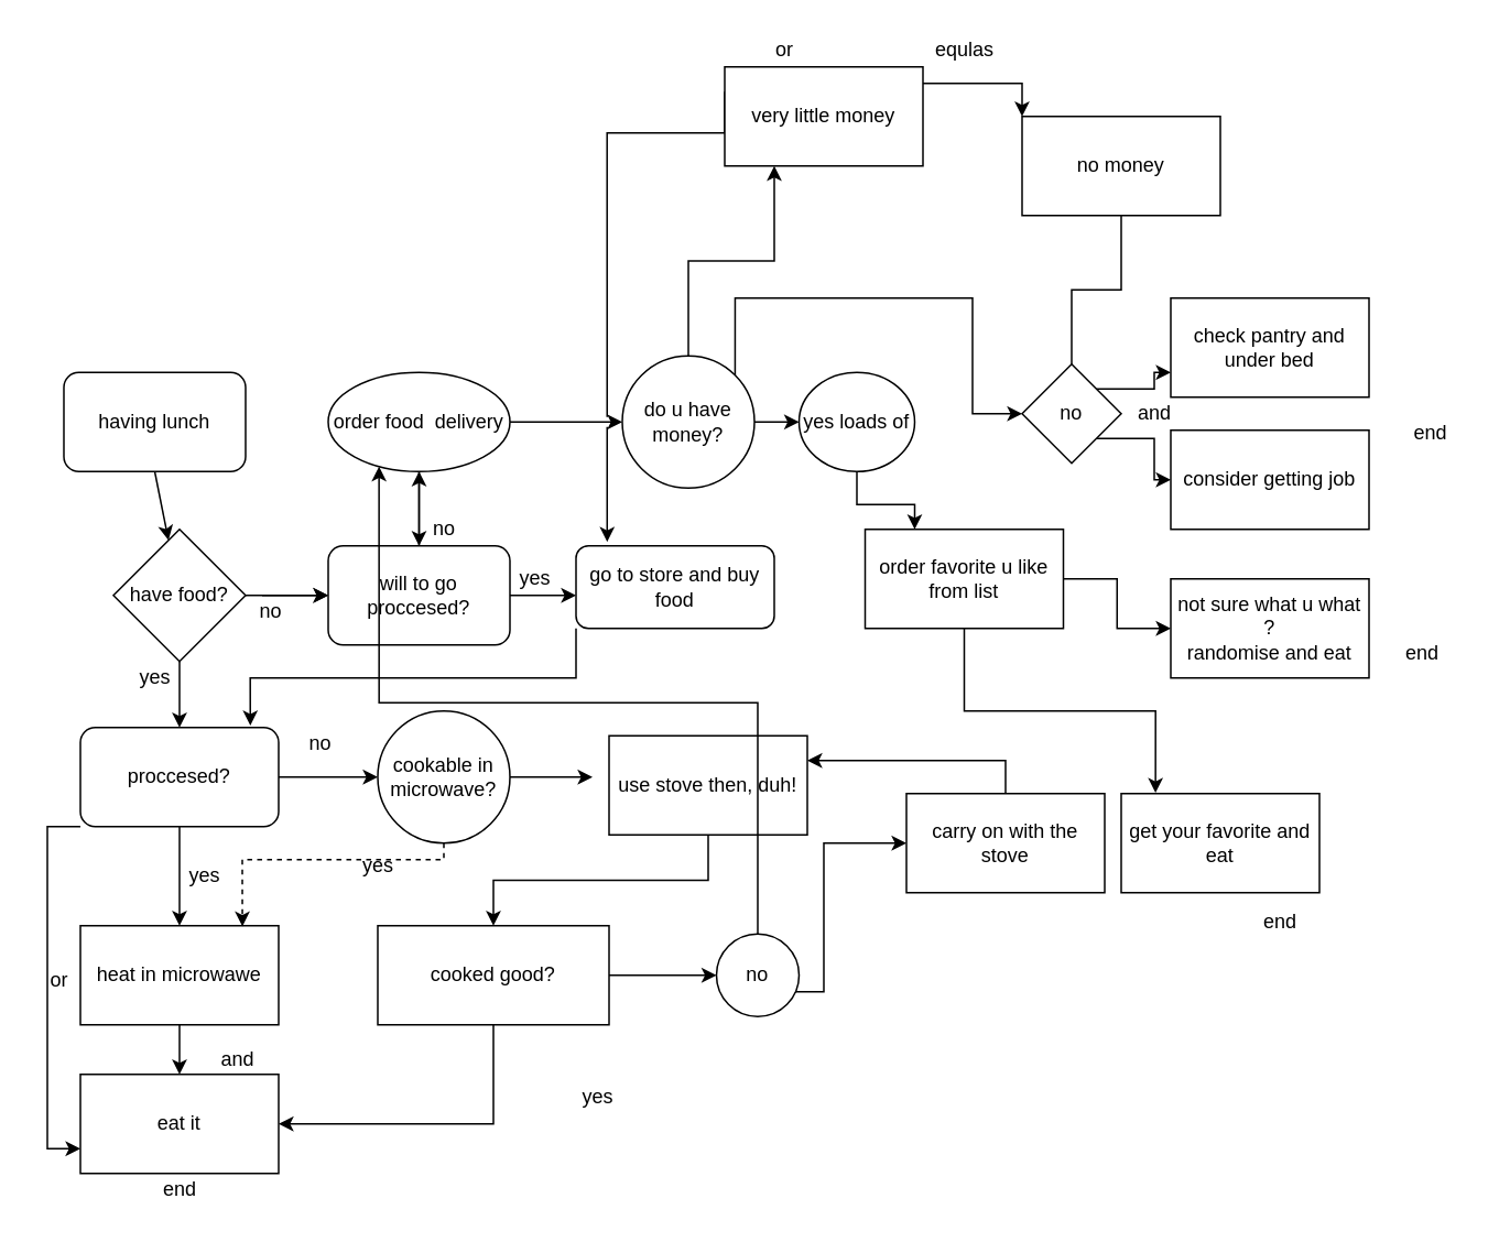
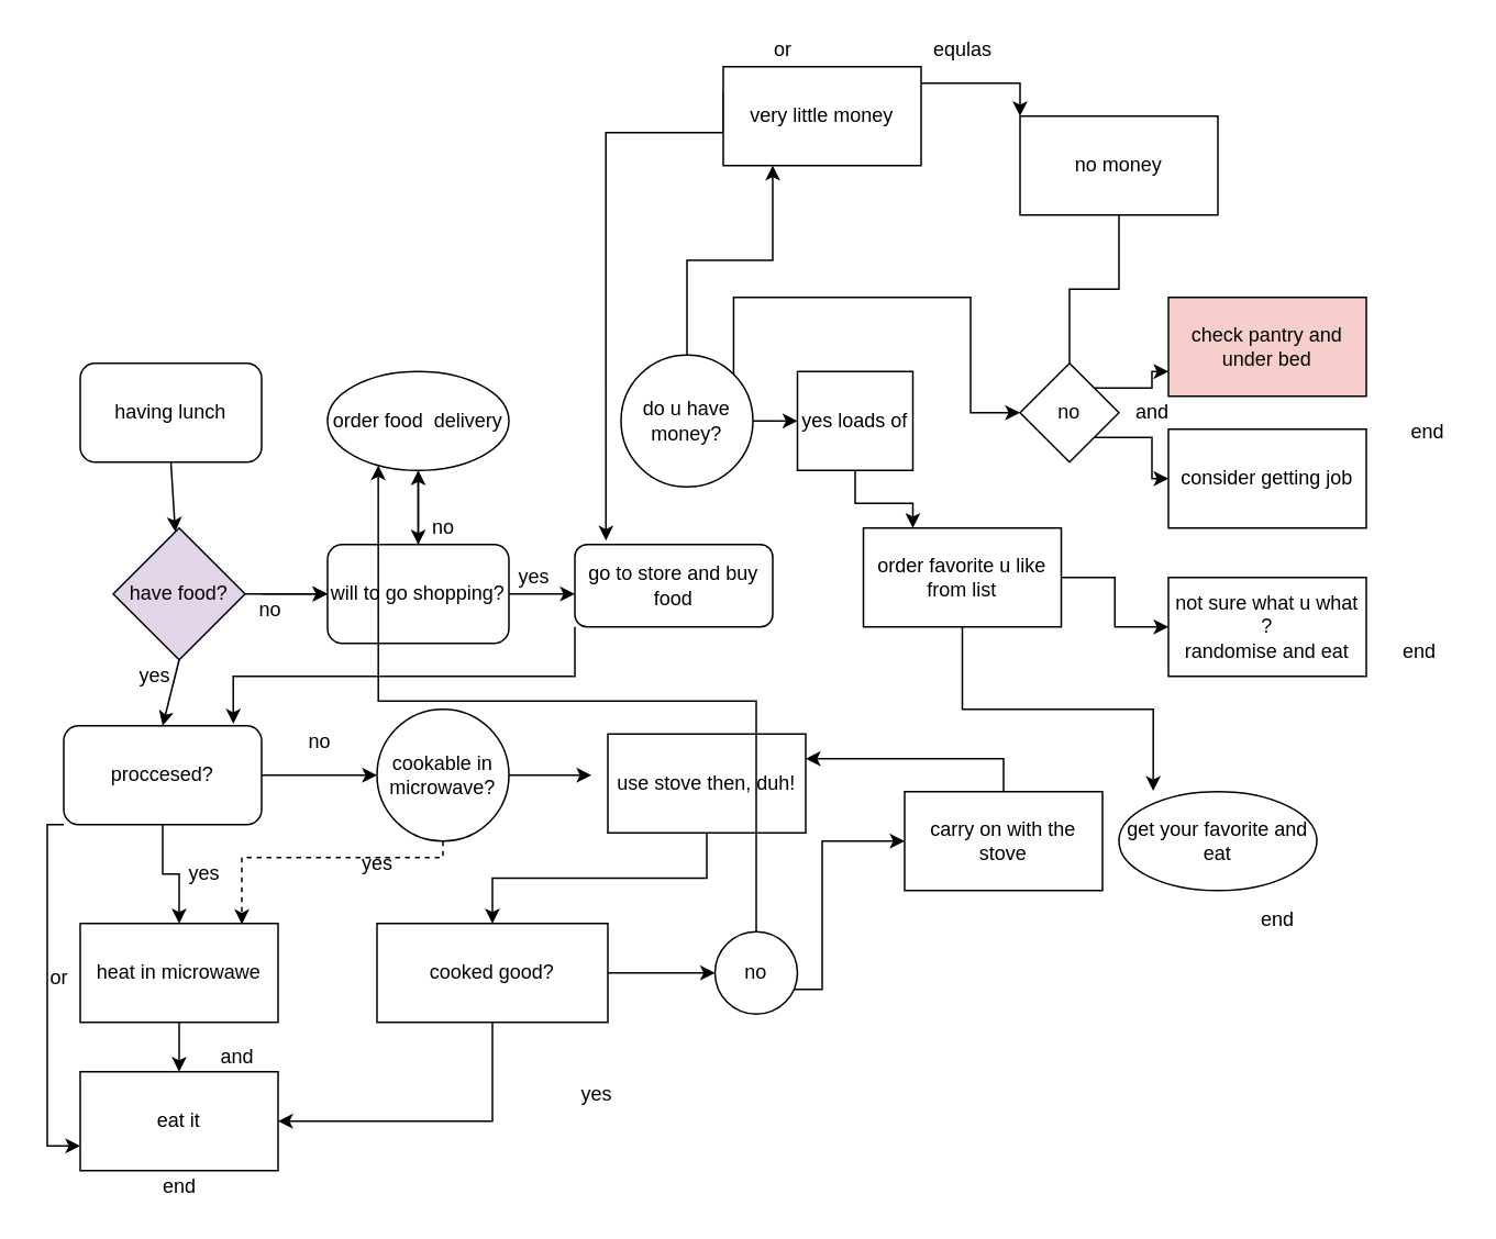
  <mxCell id="0" />
  <mxCell id="1" parent="0" />
- <mxCell id="2" value="having lunch" style="rounded=1;whiteSpace=wrap;html=1;" vertex="1" parent="1"><mxGeometry x="38" y="225" width="110" height="60" as="geometry" /></mxCell>
+ <mxCell id="2" value="having lunch" style="rounded=1;whiteSpace=wrap;html=1;" vertex="1" parent="1"><mxGeometry x="48" y="220" width="110" height="60" as="geometry" /></mxCell>
  <mxCell id="3" value="" style="edgeStyle=orthogonalEdgeStyle;rounded=0;orthogonalLoop=1;jettySize=auto;html=1;" edge="1" parent="1" source="4" target="7"><mxGeometry relative="1" as="geometry" /></mxCell>
- <mxCell id="4" value="have food?" style="rhombus;whiteSpace=wrap;html=1;" vertex="1" parent="1"><mxGeometry x="68" y="320" width="80" height="80" as="geometry" /></mxCell>
+ <mxCell id="4" value="have food?" style="rhombus;whiteSpace=wrap;html=1;fillColor=#e1d5e7;" vertex="1" parent="1"><mxGeometry x="68" y="320" width="80" height="80" as="geometry" /></mxCell>
  <mxCell id="5" value="" style="edgeStyle=orthogonalEdgeStyle;rounded=0;orthogonalLoop=1;jettySize=auto;html=1;" edge="1" parent="1" source="7"><mxGeometry relative="1" as="geometry"><mxPoint x="348" y="360" as="targetPoint" /></mxGeometry></mxCell>
  <mxCell id="6" value="" style="edgeStyle=orthogonalEdgeStyle;rounded=0;orthogonalLoop=1;jettySize=auto;html=1;" edge="1" parent="1" source="7" target="10"><mxGeometry relative="1" as="geometry" /></mxCell>
- <mxCell id="7" value="will to go proccesed?" style="rounded=1;whiteSpace=wrap;html=1;" vertex="1" parent="1"><mxGeometry x="198" y="330" width="110" height="60" as="geometry" /></mxCell>
+ <mxCell id="7" value="will to go shopping?" style="rounded=1;whiteSpace=wrap;html=1;" vertex="1" parent="1"><mxGeometry x="198" y="330" width="110" height="60" as="geometry" /></mxCell>
  <mxCell id="8" value="" style="edgeStyle=orthogonalEdgeStyle;rounded=0;orthogonalLoop=1;jettySize=auto;html=1;" edge="1" parent="1" source="10" target="7"><mxGeometry relative="1" as="geometry" /></mxCell>
- <mxCell id="9" style="edgeStyle=orthogonalEdgeStyle;rounded=0;jumpStyle=gap;orthogonalLoop=1;jettySize=auto;html=1;exitX=1;exitY=0.5;exitDx=0;exitDy=0;" edge="1" parent="1" source="10" target="29"><mxGeometry relative="1" as="geometry" /></mxCell>
  <mxCell id="10" value="order food&amp;nbsp; delivery" style="ellipse;whiteSpace=wrap;html=1;" vertex="1" parent="1"><mxGeometry x="198" y="225" width="110" height="60" as="geometry" /></mxCell>
  <mxCell id="11" style="edgeStyle=orthogonalEdgeStyle;rounded=0;jumpStyle=gap;orthogonalLoop=1;jettySize=auto;html=1;exitX=0;exitY=1;exitDx=0;exitDy=0;entryX=0.857;entryY=-0.02;entryDx=0;entryDy=0;entryPerimeter=0;" edge="1" parent="1" source="12" target="16"><mxGeometry relative="1" as="geometry" /></mxCell>
  <mxCell id="12" value="go to store and buy food" style="rounded=1;whiteSpace=wrap;html=1;" vertex="1" parent="1"><mxGeometry x="348" y="330" width="120" height="50" as="geometry" /></mxCell>
  <mxCell id="13" style="edgeStyle=orthogonalEdgeStyle;rounded=0;orthogonalLoop=1;jettySize=auto;html=1;entryX=0.5;entryY=0;entryDx=0;entryDy=0;" edge="1" parent="1" source="16" target="39"><mxGeometry relative="1" as="geometry" /></mxCell>
  <mxCell id="14" style="edgeStyle=orthogonalEdgeStyle;rounded=0;orthogonalLoop=1;jettySize=auto;html=1;exitX=1;exitY=0.5;exitDx=0;exitDy=0;" edge="1" parent="1" source="16"><mxGeometry relative="1" as="geometry"><mxPoint x="228" y="470" as="targetPoint" /></mxGeometry></mxCell>
  <mxCell id="15" style="edgeStyle=orthogonalEdgeStyle;rounded=0;jumpStyle=gap;orthogonalLoop=1;jettySize=auto;html=1;exitX=0;exitY=1;exitDx=0;exitDy=0;entryX=0;entryY=0.75;entryDx=0;entryDy=0;" edge="1" parent="1" source="16" target="42"><mxGeometry relative="1" as="geometry"><Array as="points"><mxPoint x="28" y="500" /><mxPoint x="28" y="695" /></Array></mxGeometry></mxCell>
- <mxCell id="16" value="proccesed?" style="rounded=1;whiteSpace=wrap;html=1;" vertex="1" parent="1"><mxGeometry x="48" y="440" width="120" height="60" as="geometry" /></mxCell>
+ <mxCell id="16" value="proccesed?" style="rounded=1;whiteSpace=wrap;html=1;" vertex="1" parent="1"><mxGeometry x="38" y="440" width="120" height="60" as="geometry" /></mxCell>
  <mxCell id="17" value="" style="endArrow=classic;html=1;exitX=0.5;exitY=1;exitDx=0;exitDy=0;" edge="1" parent="1" source="2" target="4"><mxGeometry width="50" height="50" relative="1" as="geometry"><mxPoint x="83" y="300" as="sourcePoint" /><mxPoint x="133" y="250" as="targetPoint" /></mxGeometry></mxCell>
  <mxCell id="18" value="" style="endArrow=classic;html=1;" edge="1" parent="1" target="7"><mxGeometry width="50" height="50" relative="1" as="geometry"><mxPoint x="158" y="360" as="sourcePoint" /><mxPoint x="188" y="310" as="targetPoint" /></mxGeometry></mxCell>
  <mxCell id="19" value="" style="endArrow=classic;html=1;exitX=0.5;exitY=1;exitDx=0;exitDy=0;entryX=0.5;entryY=0;entryDx=0;entryDy=0;" edge="1" parent="1" source="4" target="16"><mxGeometry width="50" height="50" relative="1" as="geometry"><mxPoint x="208" y="470" as="sourcePoint" /><mxPoint x="208" y="520" as="targetPoint" /></mxGeometry></mxCell>
  <mxCell id="20" value="yes" style="text;html=1;align=center;verticalAlign=middle;resizable=0;points=[];autosize=1;" vertex="1" parent="1"><mxGeometry x="78" y="400" width="30" height="20" as="geometry" /></mxCell>
  <mxCell id="21" value="no" style="text;html=1;align=center;verticalAlign=middle;resizable=0;points=[];autosize=1;" vertex="1" parent="1"><mxGeometry x="148" y="360" width="30" height="20" as="geometry" /></mxCell>
  <mxCell id="22" value="no" style="text;html=1;align=center;verticalAlign=middle;resizable=0;points=[];autosize=1;" vertex="1" parent="1"><mxGeometry x="253" y="310" width="30" height="20" as="geometry" /></mxCell>
  <mxCell id="23" style="edgeStyle=orthogonalEdgeStyle;rounded=0;jumpStyle=gap;orthogonalLoop=1;jettySize=auto;html=1;entryX=0;entryY=0;entryDx=0;entryDy=0;" edge="1" parent="1" source="25" target="31"><mxGeometry relative="1" as="geometry"><mxPoint x="588" as="targetPoint" y="200" /><Array as="points"><mxPoint x="618" y="50" /></Array></mxGeometry></mxCell>
  <mxCell id="24" style="edgeStyle=orthogonalEdgeStyle;rounded=0;jumpStyle=gap;orthogonalLoop=1;jettySize=auto;html=1;exitX=0;exitY=0.25;exitDx=0;exitDy=0;entryX=0.157;entryY=-0.048;entryDx=0;entryDy=0;entryPerimeter=0;" edge="1" parent="1" source="25" target="12"><mxGeometry relative="1" as="geometry"><Array as="points"><mxPoint x="438" y="80" /><mxPoint x="367" y="80" /></Array></mxGeometry></mxCell>
  <mxCell id="25" value="very little money" style="rounded=0;whiteSpace=wrap;html=1;" vertex="1" parent="1"><mxGeometry x="438" y="40" width="120" height="60" as="geometry" /></mxCell>
  <mxCell id="26" style="edgeStyle=orthogonalEdgeStyle;rounded=0;jumpStyle=gap;orthogonalLoop=1;jettySize=auto;html=1;exitX=1;exitY=0.5;exitDx=0;exitDy=0;entryX=0;entryY=0.5;entryDx=0;entryDy=0;" edge="1" parent="1" source="29" target="65"><mxGeometry relative="1" as="geometry" /></mxCell>
  <mxCell id="27" style="edgeStyle=orthogonalEdgeStyle;rounded=0;jumpStyle=gap;orthogonalLoop=1;jettySize=auto;html=1;exitX=0.5;exitY=0;exitDx=0;exitDy=0;entryX=0.25;entryY=1;entryDx=0;entryDy=0;" edge="1" parent="1" source="29" target="25"><mxGeometry relative="1" as="geometry" /></mxCell>
  <mxCell id="28" style="edgeStyle=orthogonalEdgeStyle;rounded=0;jumpStyle=gap;orthogonalLoop=1;jettySize=auto;html=1;exitX=1;exitY=0;exitDx=0;exitDy=0;entryX=0;entryY=0.5;entryDx=0;entryDy=0;" edge="1" parent="1" source="29" target="35"><mxGeometry relative="1" as="geometry"><mxPoint x="458" y="190" as="targetPoint" /><Array as="points"><mxPoint x="444" y="180" /><mxPoint x="588" y="180" /><mxPoint x="588" y="250" /></Array></mxGeometry></mxCell>
  <mxCell id="29" value="do u have money?" style="ellipse;whiteSpace=wrap;html=1;aspect=fixed;" vertex="1" parent="1"><mxGeometry x="376" y="215" width="80" height="80" as="geometry" /></mxCell>
  <mxCell id="30" style="edgeStyle=orthogonalEdgeStyle;rounded=0;orthogonalLoop=1;jettySize=auto;html=1;exitX=1;exitY=0.5;exitDx=0;exitDy=0;entryX=0;entryY=0.5;entryDx=0;entryDy=0;" edge="1" parent="1" source="31" target="35"><mxGeometry relative="1" as="geometry"><Array as="points"><mxPoint x="678" y="100" /><mxPoint x="678" y="175" /><mxPoint x="648" y="175" /><mxPoint x="648" y="250" /></Array></mxGeometry></mxCell>
  <mxCell id="31" value="no money" style="rounded=0;whiteSpace=wrap;html=1;" vertex="1" parent="1"><mxGeometry x="618" y="70" width="120" height="60" as="geometry" /></mxCell>
  <mxCell id="32" value="consider getting job" style="rounded=0;whiteSpace=wrap;html=1;" vertex="1" parent="1"><mxGeometry x="708" y="260" width="120" height="60" as="geometry" /></mxCell>
  <mxCell id="33" style="edgeStyle=orthogonalEdgeStyle;rounded=0;orthogonalLoop=1;jettySize=auto;html=1;exitX=1;exitY=0;exitDx=0;exitDy=0;entryX=0;entryY=0.75;entryDx=0;entryDy=0;" edge="1" parent="1" source="35" target="36"><mxGeometry relative="1" as="geometry" /></mxCell>
  <mxCell id="34" style="edgeStyle=orthogonalEdgeStyle;rounded=0;orthogonalLoop=1;jettySize=auto;html=1;exitX=1;exitY=1;exitDx=0;exitDy=0;entryX=0;entryY=0.5;entryDx=0;entryDy=0;" edge="1" parent="1" source="35" target="32"><mxGeometry relative="1" as="geometry" /></mxCell>
  <mxCell id="35" value="no" style="rhombus;whiteSpace=wrap;html=1;" vertex="1" parent="1"><mxGeometry x="618" y="220" width="60" height="60" as="geometry" /></mxCell>
- <mxCell id="36" value="check pantry and under bed" style="rounded=0;whiteSpace=wrap;html=1;" vertex="1" parent="1"><mxGeometry x="708" y="180" width="120" height="60" as="geometry" /></mxCell>
+ <mxCell id="36" value="check pantry and under bed" style="rounded=0;whiteSpace=wrap;html=1;fillColor=#f8cecc;" vertex="1" parent="1"><mxGeometry x="708" y="180" width="120" height="60" as="geometry" /></mxCell>
  <mxCell id="37" value="and" style="text;html=1;align=center;verticalAlign=middle;resizable=0;points=[];autosize=1;" vertex="1" parent="1"><mxGeometry x="678" y="240" width="40" height="20" as="geometry" /></mxCell>
  <mxCell id="38" style="edgeStyle=orthogonalEdgeStyle;rounded=0;orthogonalLoop=1;jettySize=auto;html=1;exitX=0.5;exitY=1;exitDx=0;exitDy=0;entryX=0.5;entryY=0;entryDx=0;entryDy=0;" edge="1" parent="1" source="39" target="42"><mxGeometry relative="1" as="geometry" /></mxCell>
  <mxCell id="39" value="heat in microwawe" style="rounded=0;whiteSpace=wrap;html=1;" vertex="1" parent="1"><mxGeometry x="48" y="560" width="120" height="60" as="geometry" /></mxCell>
  <mxCell id="40" value="yes" style="text;html=1;align=center;verticalAlign=middle;resizable=0;points=[];autosize=1;" vertex="1" parent="1"><mxGeometry x="108" y="520" width="30" height="20" as="geometry" /></mxCell>
  <mxCell id="41" value="no" style="text;html=1;align=center;verticalAlign=middle;resizable=0;points=[];autosize=1;" vertex="1" parent="1"><mxGeometry x="178" y="440" width="30" height="20" as="geometry" /></mxCell>
  <mxCell id="42" value="eat it" style="rounded=0;whiteSpace=wrap;html=1;" vertex="1" parent="1"><mxGeometry x="48" y="650" width="120" height="60" as="geometry" /></mxCell>
  <mxCell id="43" value="end" style="text;html=1;align=center;verticalAlign=middle;resizable=0;points=[];autosize=1;" vertex="1" parent="1"><mxGeometry x="88" y="710" width="40" height="20" as="geometry" /></mxCell>
  <mxCell id="44" style="edgeStyle=orthogonalEdgeStyle;rounded=0;orthogonalLoop=1;jettySize=auto;html=1;entryX=0.817;entryY=0.007;entryDx=0;entryDy=0;entryPerimeter=0;dashed=1;" edge="1" parent="1" source="46" target="39"><mxGeometry relative="1" as="geometry"><Array as="points"><mxPoint x="146" y="520" /></Array></mxGeometry></mxCell>
  <mxCell id="45" style="edgeStyle=orthogonalEdgeStyle;rounded=0;orthogonalLoop=1;jettySize=auto;html=1;" edge="1" parent="1" source="46"><mxGeometry relative="1" as="geometry"><mxPoint x="358" y="470" as="targetPoint" /></mxGeometry></mxCell>
  <mxCell id="46" value="cookable in microwave?" style="ellipse;whiteSpace=wrap;html=1;aspect=fixed;" vertex="1" parent="1"><mxGeometry x="228" y="430" width="80" height="80" as="geometry" /></mxCell>
  <mxCell id="47" value="yes" style="text;html=1;align=center;verticalAlign=middle;resizable=0;points=[];autosize=1;" vertex="1" parent="1"><mxGeometry x="213" y="514" width="30" height="20" as="geometry" /></mxCell>
  <mxCell id="48" style="edgeStyle=orthogonalEdgeStyle;rounded=0;orthogonalLoop=1;jettySize=auto;html=1;exitX=0.5;exitY=1;exitDx=0;exitDy=0;entryX=0.5;entryY=0;entryDx=0;entryDy=0;" edge="1" parent="1" source="49" target="53"><mxGeometry relative="1" as="geometry" /></mxCell>
  <mxCell id="49" value="use stove then, duh!" style="rounded=0;whiteSpace=wrap;html=1;" vertex="1" parent="1"><mxGeometry x="368" y="445" width="120" height="60" as="geometry" /></mxCell>
  <mxCell id="50" style="edgeStyle=orthogonalEdgeStyle;rounded=0;orthogonalLoop=1;jettySize=auto;html=1;exitX=0.5;exitY=1;exitDx=0;exitDy=0;entryX=1;entryY=0.5;entryDx=0;entryDy=0;" edge="1" parent="1" source="53" target="42"><mxGeometry relative="1" as="geometry" /></mxCell>
  <mxCell id="51" style="edgeStyle=orthogonalEdgeStyle;rounded=0;orthogonalLoop=1;jettySize=auto;html=1;entryX=0;entryY=0.5;entryDx=0;entryDy=0;" edge="1" parent="1" target="56"><mxGeometry relative="1" as="geometry"><mxPoint x="448" y="590" as="sourcePoint" /><Array as="points"><mxPoint x="448" y="600" /><mxPoint x="498" y="600" /><mxPoint x="498" y="510" /></Array></mxGeometry></mxCell>
  <mxCell id="52" style="edgeStyle=orthogonalEdgeStyle;rounded=0;orthogonalLoop=1;jettySize=auto;html=1;exitX=1;exitY=0.5;exitDx=0;exitDy=0;entryX=0;entryY=0.5;entryDx=0;entryDy=0;" edge="1" parent="1" source="53" target="58"><mxGeometry relative="1" as="geometry" /></mxCell>
  <mxCell id="53" value="cooked good?" style="rounded=0;whiteSpace=wrap;html=1;" vertex="1" parent="1"><mxGeometry x="228" y="560" width="140" height="60" as="geometry" /></mxCell>
  <mxCell id="54" value="yes" style="text;html=1;align=center;verticalAlign=middle;resizable=0;points=[];autosize=1;" vertex="1" parent="1"><mxGeometry x="346" y="654" width="30" height="20" as="geometry" /></mxCell>
  <mxCell id="55" style="edgeStyle=orthogonalEdgeStyle;rounded=0;orthogonalLoop=1;jettySize=auto;html=1;exitX=0.5;exitY=0;exitDx=0;exitDy=0;entryX=1;entryY=0.25;entryDx=0;entryDy=0;" edge="1" parent="1" source="56" target="49"><mxGeometry relative="1" as="geometry" /></mxCell>
  <mxCell id="56" value="carry on with the stove" style="rounded=0;whiteSpace=wrap;html=1;" vertex="1" parent="1"><mxGeometry x="548" y="480" width="120" height="60" as="geometry" /></mxCell>
  <mxCell id="57" style="edgeStyle=orthogonalEdgeStyle;rounded=0;orthogonalLoop=1;jettySize=auto;html=1;exitX=0.5;exitY=0;exitDx=0;exitDy=0;entryX=0.25;entryY=1;entryDx=0;entryDy=0;" edge="1" parent="1" source="58" target="10"><mxGeometry relative="1" as="geometry" /></mxCell>
  <mxCell id="58" value="no" style="ellipse;whiteSpace=wrap;html=1;aspect=fixed;" vertex="1" parent="1"><mxGeometry x="433" y="565" width="50" height="50" as="geometry" /></mxCell>
  <mxCell id="59" value="equlas" style="text;html=1;align=center;verticalAlign=middle;resizable=0;points=[];autosize=1;" vertex="1" parent="1"><mxGeometry x="558" y="20" width="50" height="20" as="geometry" /></mxCell>
  <mxCell id="60" value="end" style="text;html=1;align=center;verticalAlign=middle;resizable=0;points=[];autosize=1;" vertex="1" parent="1"><mxGeometry x="845" y="252" width="40" height="20" as="geometry" /></mxCell>
  <mxCell id="61" value="yes" style="text;html=1;align=center;verticalAlign=middle;resizable=0;points=[];autosize=1;" vertex="1" parent="1"><mxGeometry x="308" y="340" width="30" height="20" as="geometry" /></mxCell>
  <mxCell id="62" value="and" style="text;html=1;align=center;verticalAlign=middle;resizable=0;points=[];autosize=1;" vertex="1" parent="1"><mxGeometry x="123" y="631" width="40" height="20" as="geometry" /></mxCell>
  <mxCell id="63" value="or" style="text;html=1;align=center;verticalAlign=middle;resizable=0;points=[];autosize=1;" vertex="1" parent="1"><mxGeometry x="20" y="583" width="30" height="20" as="geometry" /></mxCell>
  <mxCell id="64" style="edgeStyle=orthogonalEdgeStyle;rounded=0;jumpStyle=gap;orthogonalLoop=1;jettySize=auto;html=1;exitX=0.5;exitY=1;exitDx=0;exitDy=0;entryX=0.25;entryY=0;entryDx=0;entryDy=0;" edge="1" parent="1" source="65" target="68"><mxGeometry relative="1" as="geometry" /></mxCell>
- <mxCell id="65" value="yes loads of" style="ellipse;whiteSpace=wrap;html=1;" vertex="1" parent="1"><mxGeometry x="483" y="225" width="70" height="60" as="geometry" /></mxCell>
+ <mxCell id="65" value="yes loads of" style="rounded=0;whiteSpace=wrap;html=1;" vertex="1" parent="1"><mxGeometry x="483" y="225" width="70" height="60" as="geometry" /></mxCell>
  <mxCell id="66" style="edgeStyle=orthogonalEdgeStyle;rounded=0;jumpStyle=gap;orthogonalLoop=1;jettySize=auto;html=1;exitX=1;exitY=0.5;exitDx=0;exitDy=0;" edge="1" parent="1" source="68" target="69"><mxGeometry relative="1" as="geometry"><mxPoint x="668" y="350" as="targetPoint" /></mxGeometry></mxCell>
  <mxCell id="67" style="edgeStyle=orthogonalEdgeStyle;rounded=0;jumpStyle=gap;orthogonalLoop=1;jettySize=auto;html=1;exitX=0.5;exitY=1;exitDx=0;exitDy=0;entryX=0.173;entryY=-0.007;entryDx=0;entryDy=0;entryPerimeter=0;" edge="1" parent="1" source="68" target="70"><mxGeometry relative="1" as="geometry"><mxPoint x="698" y="470" as="targetPoint" /></mxGeometry></mxCell>
  <mxCell id="68" value="order favorite u like from list" style="rounded=0;whiteSpace=wrap;html=1;" vertex="1" parent="1"><mxGeometry x="523" y="320" width="120" height="60" as="geometry" /></mxCell>
  <mxCell id="69" value="not sure what u what ?&lt;br&gt;randomise and eat" style="rounded=0;whiteSpace=wrap;html=1;" vertex="1" parent="1"><mxGeometry x="708" y="350" width="120" height="60" as="geometry" /></mxCell>
- <mxCell id="70" value="get your favorite and eat" style="rounded=0;whiteSpace=wrap;html=1;" vertex="1" parent="1"><mxGeometry x="678" y="480" width="120" height="60" as="geometry" /></mxCell>
+ <mxCell id="70" value="get your favorite and eat" style="ellipse;whiteSpace=wrap;html=1;" vertex="1" parent="1"><mxGeometry x="678" y="480" width="120" height="60" as="geometry" /></mxCell>
  <mxCell id="71" value="end" style="text;html=1;align=center;verticalAlign=middle;resizable=0;points=[];autosize=1;" vertex="1" parent="1"><mxGeometry x="754" y="548" width="40" height="20" as="geometry" /></mxCell>
  <mxCell id="72" value="end" style="text;html=1;align=center;verticalAlign=middle;resizable=0;points=[];autosize=1;" vertex="1" parent="1"><mxGeometry x="840" y="385" width="40" height="20" as="geometry" /></mxCell>
  <mxCell id="73" value="or" style="text;html=1;align=center;verticalAlign=middle;resizable=0;points=[];autosize=1;" vertex="1" parent="1"><mxGeometry x="459" y="20" width="30" height="20" as="geometry" /></mxCell>
